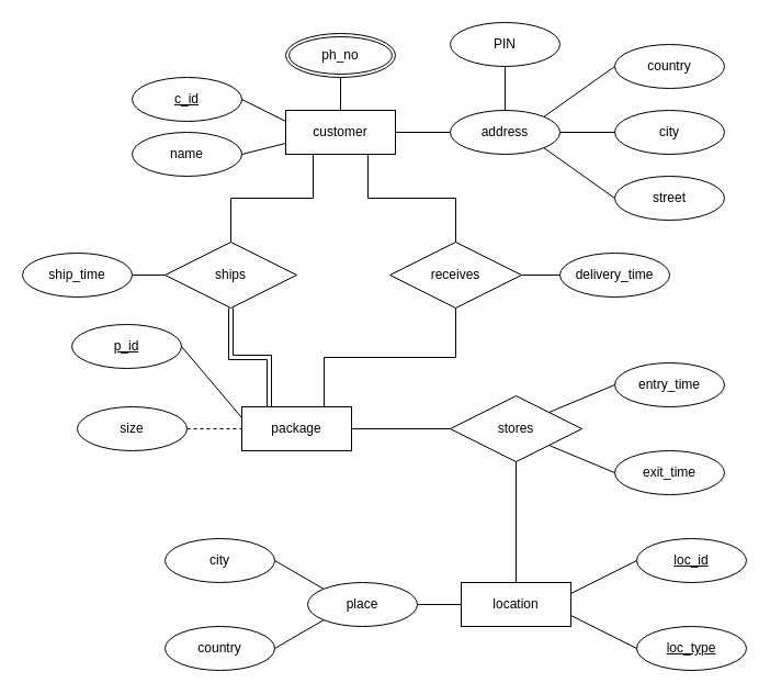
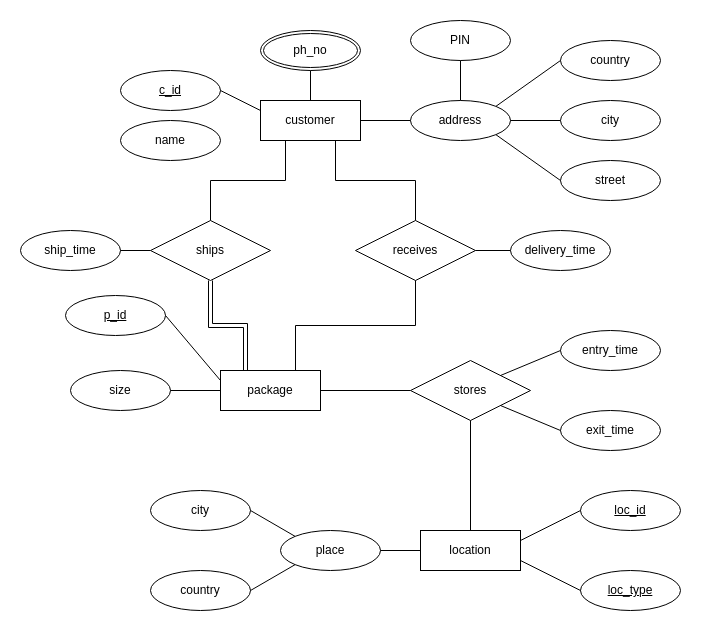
  <mxCell id="0" />
  <mxCell id="1" parent="0" />
  <mxCell id="2" value="customer" style="whiteSpace=wrap;html=1;align=center;" parent="1" vertex="1"><mxGeometry x="260" y="100" width="100" height="40" as="geometry" /></mxCell>
  <mxCell id="3" value="name" style="ellipse;whiteSpace=wrap;html=1;align=center;" parent="1" vertex="1"><mxGeometry x="120" y="120" width="100" height="40" as="geometry" /></mxCell>
  <mxCell id="4" value="c_id" style="ellipse;whiteSpace=wrap;html=1;align=center;fontStyle=4;" parent="1" vertex="1"><mxGeometry x="120" y="70" width="100" height="40" as="geometry" /></mxCell>
  <mxCell id="5" value="" style="endArrow=none;html=1;rounded=0;entryX=1;entryY=0.5;entryDx=0;entryDy=0;exitX=0;exitY=0.25;exitDx=0;exitDy=0;" parent="1" source="2" target="4" edge="1"><mxGeometry relative="1" as="geometry"><mxPoint x="380" y="180" as="sourcePoint" /><mxPoint x="540" y="180" as="targetPoint" /></mxGeometry></mxCell>
- <mxCell id="6" value="" style="endArrow=none;html=1;rounded=0;exitX=1;exitY=0.5;exitDx=0;exitDy=0;entryX=0;entryY=0.75;entryDx=0;entryDy=0;" parent="1" source="3" target="2" edge="1"><mxGeometry relative="1" as="geometry"><mxPoint x="380" y="180" as="sourcePoint" /><mxPoint x="540" y="180" as="targetPoint" /></mxGeometry></mxCell>
  <mxCell id="7" value="ships" style="shape=rhombus;perimeter=rhombusPerimeter;whiteSpace=wrap;html=1;align=center;" parent="1" vertex="1"><mxGeometry x="150" y="220" width="120" height="60" as="geometry" /></mxCell>
  <mxCell id="8" value="address" style="ellipse;whiteSpace=wrap;html=1;align=center;" parent="1" vertex="1"><mxGeometry x="410" y="100" width="100" height="40" as="geometry" /></mxCell>
  <mxCell id="9" value="street" style="ellipse;whiteSpace=wrap;html=1;align=center;" parent="1" vertex="1"><mxGeometry x="560" y="160" width="100" height="40" as="geometry" /></mxCell>
  <mxCell id="10" value="city" style="ellipse;whiteSpace=wrap;html=1;align=center;" parent="1" vertex="1"><mxGeometry x="560" y="100" width="100" height="40" as="geometry" /></mxCell>
  <mxCell id="11" value="PIN" style="ellipse;whiteSpace=wrap;html=1;align=center;" parent="1" vertex="1"><mxGeometry x="410" y="20" width="100" height="40" as="geometry" /></mxCell>
  <mxCell id="12" value="" style="endArrow=none;html=1;rounded=0;exitX=1;exitY=1;exitDx=0;exitDy=0;entryX=0;entryY=0.5;entryDx=0;entryDy=0;" parent="1" source="8" target="9" edge="1"><mxGeometry relative="1" as="geometry"><mxPoint x="350" y="5" as="sourcePoint" /><mxPoint x="510" y="5" as="targetPoint" /></mxGeometry></mxCell>
  <mxCell id="13" value="" style="endArrow=none;html=1;rounded=0;exitX=1;exitY=0.5;exitDx=0;exitDy=0;entryX=0;entryY=0.5;entryDx=0;entryDy=0;" parent="1" source="8" target="10" edge="1"><mxGeometry relative="1" as="geometry"><mxPoint x="494.854" y="139.226" as="sourcePoint" /><mxPoint x="445.146" y="180.774" as="targetPoint" /></mxGeometry></mxCell>
  <mxCell id="14" value="" style="endArrow=none;html=1;rounded=0;exitX=0.5;exitY=0;exitDx=0;exitDy=0;entryX=0.5;entryY=1;entryDx=0;entryDy=0;" parent="1" source="8" target="11" edge="1"><mxGeometry relative="1" as="geometry"><mxPoint x="504.854" y="149.226" as="sourcePoint" /><mxPoint x="455.146" y="190.774" as="targetPoint" /></mxGeometry></mxCell>
  <mxCell id="15" value="" style="endArrow=none;html=1;rounded=0;exitX=1;exitY=0.5;exitDx=0;exitDy=0;entryX=0;entryY=0.5;entryDx=0;entryDy=0;" parent="1" source="2" target="8" edge="1"><mxGeometry relative="1" as="geometry"><mxPoint x="330" y="240" as="sourcePoint" /><mxPoint x="400" y="120" as="targetPoint" /></mxGeometry></mxCell>
  <mxCell id="16" value="ph_no" style="ellipse;shape=doubleEllipse;margin=3;whiteSpace=wrap;html=1;align=center;" parent="1" vertex="1"><mxGeometry x="260" y="30" width="100" height="40" as="geometry" /></mxCell>
  <mxCell id="17" value="" style="endArrow=none;html=1;rounded=0;exitX=0.5;exitY=1;exitDx=0;exitDy=0;entryX=0.5;entryY=0;entryDx=0;entryDy=0;" parent="1" source="16" target="2" edge="1"><mxGeometry relative="1" as="geometry"><mxPoint x="-10" y="0" as="sourcePoint" /><mxPoint x="230" y="-10" as="targetPoint" /></mxGeometry></mxCell>
  <mxCell id="18" value="country" style="ellipse;whiteSpace=wrap;html=1;align=center;" parent="1" vertex="1"><mxGeometry x="560" y="40" width="100" height="40" as="geometry" /></mxCell>
  <mxCell id="19" value="" style="endArrow=none;html=1;rounded=0;entryX=0;entryY=0.5;entryDx=0;entryDy=0;exitX=1;exitY=0;exitDx=0;exitDy=0;" parent="1" source="8" target="18" edge="1"><mxGeometry relative="1" as="geometry"><mxPoint x="360" y="120" as="sourcePoint" /><mxPoint x="520" y="120" as="targetPoint" /></mxGeometry></mxCell>
  <mxCell id="20" value="" style="endArrow=none;html=1;rounded=0;exitX=0.5;exitY=0;exitDx=0;exitDy=0;entryX=0.25;entryY=1;entryDx=0;entryDy=0;edgeStyle=elbowEdgeStyle;elbow=vertical;" parent="1" source="7" target="2" edge="1"><mxGeometry relative="1" as="geometry"><mxPoint x="280" y="230" as="sourcePoint" /><mxPoint x="440" y="230" as="targetPoint" /></mxGeometry></mxCell>
  <mxCell id="21" value="receives" style="shape=rhombus;perimeter=rhombusPerimeter;whiteSpace=wrap;html=1;align=center;" parent="1" vertex="1"><mxGeometry x="355" y="220" width="120" height="60" as="geometry" /></mxCell>
  <mxCell id="22" value="" style="endArrow=none;html=1;rounded=0;elbow=vertical;exitX=0.75;exitY=1;exitDx=0;exitDy=0;entryX=0.5;entryY=0;entryDx=0;entryDy=0;edgeStyle=elbowEdgeStyle;" parent="1" source="2" target="21" edge="1"><mxGeometry relative="1" as="geometry"><mxPoint x="310" y="240" as="sourcePoint" /><mxPoint x="470" y="240" as="targetPoint" /></mxGeometry></mxCell>
  <mxCell id="23" value="package" style="whiteSpace=wrap;html=1;align=center;" parent="1" vertex="1"><mxGeometry x="220" y="370" width="100" height="40" as="geometry" /></mxCell>
  <mxCell id="24" value="" style="endArrow=none;html=1;rounded=0;elbow=vertical;entryX=0.75;entryY=0;entryDx=0;entryDy=0;exitX=0.5;exitY=1;exitDx=0;exitDy=0;edgeStyle=elbowEdgeStyle;" parent="1" source="21" target="23" edge="1"><mxGeometry relative="1" as="geometry"><mxPoint x="410" y="280" as="sourcePoint" /><mxPoint x="490" y="280" as="targetPoint" /></mxGeometry></mxCell>
  <mxCell id="25" value="ship_time" style="ellipse;whiteSpace=wrap;html=1;align=center;" parent="1" vertex="1"><mxGeometry x="20" y="230" width="100" height="40" as="geometry" /></mxCell>
  <mxCell id="26" value="delivery_time" style="ellipse;whiteSpace=wrap;html=1;align=center;" parent="1" vertex="1"><mxGeometry x="510" y="230" width="100" height="40" as="geometry" /></mxCell>
  <mxCell id="27" value="" style="endArrow=none;html=1;rounded=0;elbow=vertical;exitX=1;exitY=0.5;exitDx=0;exitDy=0;entryX=0;entryY=0.5;entryDx=0;entryDy=0;" parent="1" source="25" target="7" edge="1"><mxGeometry relative="1" as="geometry"><mxPoint x="260" y="280" as="sourcePoint" /><mxPoint x="420" y="280" as="targetPoint" /></mxGeometry></mxCell>
  <mxCell id="28" value="" style="endArrow=none;html=1;rounded=0;elbow=vertical;entryX=1;entryY=0.5;entryDx=0;entryDy=0;exitX=0;exitY=0.5;exitDx=0;exitDy=0;" parent="1" source="26" target="21" edge="1"><mxGeometry relative="1" as="geometry"><mxPoint x="260" y="280" as="sourcePoint" /><mxPoint x="420" y="280" as="targetPoint" /></mxGeometry></mxCell>
  <mxCell id="29" value="size" style="ellipse;whiteSpace=wrap;html=1;align=center;" parent="1" vertex="1"><mxGeometry x="70" y="370" width="100" height="40" as="geometry" /></mxCell>
  <mxCell id="30" value="p_id" style="ellipse;whiteSpace=wrap;html=1;align=center;fontStyle=4;" parent="1" vertex="1"><mxGeometry x="65" y="295" width="100" height="40" as="geometry" /></mxCell>
  <mxCell id="31" value="" style="endArrow=none;html=1;rounded=0;entryX=1;entryY=0.5;entryDx=0;entryDy=0;exitX=0;exitY=0.25;exitDx=0;exitDy=0;" parent="1" source="23" target="30" edge="1"><mxGeometry relative="1" as="geometry"><mxPoint x="170" y="335" as="sourcePoint" /><mxPoint x="460" y="450" as="targetPoint" /></mxGeometry></mxCell>
- <mxCell id="32" value="" style="endArrow=none;html=1;rounded=0;exitX=1;exitY=0.5;exitDx=0;exitDy=0;entryX=0;entryY=0.5;entryDx=0;entryDy=0;dashed=1;" parent="1" source="29" target="23" edge="1"><mxGeometry relative="1" as="geometry"><mxPoint x="300" y="450" as="sourcePoint" /><mxPoint x="180" y="435" as="targetPoint" /></mxGeometry></mxCell>
+ <mxCell id="32" value="" style="endArrow=none;html=1;rounded=0;exitX=1;exitY=0.5;exitDx=0;exitDy=0;entryX=0;entryY=0.5;entryDx=0;entryDy=0;" parent="1" source="29" target="23" edge="1"><mxGeometry relative="1" as="geometry"><mxPoint x="300" y="450" as="sourcePoint" /><mxPoint x="180" y="435" as="targetPoint" /></mxGeometry></mxCell>
  <mxCell id="33" value="stores" style="shape=rhombus;perimeter=rhombusPerimeter;whiteSpace=wrap;html=1;align=center;" parent="1" vertex="1"><mxGeometry x="410" y="360" width="120" height="60" as="geometry" /></mxCell>
  <mxCell id="34" value="" style="endArrow=none;html=1;rounded=0;elbow=vertical;exitX=1;exitY=0.5;exitDx=0;exitDy=0;entryX=0;entryY=0.5;entryDx=0;entryDy=0;" parent="1" source="23" target="33" edge="1"><mxGeometry relative="1" as="geometry"><mxPoint x="360" y="330" as="sourcePoint" /><mxPoint x="520" y="330" as="targetPoint" /></mxGeometry></mxCell>
  <mxCell id="35" value="entry_time" style="ellipse;whiteSpace=wrap;html=1;align=center;" parent="1" vertex="1"><mxGeometry x="560" y="330" width="100" height="40" as="geometry" /></mxCell>
  <mxCell id="36" value="exit_time" style="ellipse;whiteSpace=wrap;html=1;align=center;" parent="1" vertex="1"><mxGeometry x="560" y="410" width="100" height="40" as="geometry" /></mxCell>
  <mxCell id="37" value="" style="endArrow=none;html=1;rounded=0;elbow=vertical;exitX=1;exitY=0;exitDx=0;exitDy=0;entryX=0;entryY=0.5;entryDx=0;entryDy=0;" parent="1" source="33" target="35" edge="1"><mxGeometry relative="1" as="geometry"><mxPoint x="360" y="450" as="sourcePoint" /><mxPoint x="520" y="450" as="targetPoint" /></mxGeometry></mxCell>
  <mxCell id="38" value="" style="endArrow=none;html=1;rounded=0;elbow=vertical;exitX=1;exitY=1;exitDx=0;exitDy=0;entryX=0;entryY=0.5;entryDx=0;entryDy=0;" parent="1" source="33" target="36" edge="1"><mxGeometry relative="1" as="geometry"><mxPoint x="360" y="450" as="sourcePoint" /><mxPoint x="520" y="450" as="targetPoint" /></mxGeometry></mxCell>
  <mxCell id="39" value="location" style="whiteSpace=wrap;html=1;align=center;" parent="1" vertex="1"><mxGeometry x="420" y="530" width="100" height="40" as="geometry" /></mxCell>
  <mxCell id="40" value="" style="endArrow=none;html=1;rounded=0;elbow=vertical;exitX=0.5;exitY=1;exitDx=0;exitDy=0;entryX=0.5;entryY=0;entryDx=0;entryDy=0;" parent="1" source="33" target="39" edge="1"><mxGeometry relative="1" as="geometry"><mxPoint x="290" y="500" as="sourcePoint" /><mxPoint x="450" y="500" as="targetPoint" /></mxGeometry></mxCell>
  <mxCell id="41" value="city" style="ellipse;whiteSpace=wrap;html=1;align=center;" parent="1" vertex="1"><mxGeometry x="150" y="490" width="100" height="40" as="geometry" /></mxCell>
  <mxCell id="42" value="place" style="ellipse;whiteSpace=wrap;html=1;align=center;" parent="1" vertex="1"><mxGeometry x="280" y="530" width="100" height="40" as="geometry" /></mxCell>
  <mxCell id="43" value="" style="endArrow=none;html=1;rounded=0;exitX=1;exitY=0.5;exitDx=0;exitDy=0;entryX=0;entryY=0;entryDx=0;entryDy=0;" parent="1" source="41" target="42" edge="1"><mxGeometry relative="1" as="geometry"><mxPoint x="214.854" y="529.226" as="sourcePoint" /><mxPoint x="165.146" y="570.774" as="targetPoint" /></mxGeometry></mxCell>
  <mxCell id="44" value="country" style="ellipse;whiteSpace=wrap;html=1;align=center;" parent="1" vertex="1"><mxGeometry x="150" y="570" width="100" height="40" as="geometry" /></mxCell>
  <mxCell id="45" value="" style="endArrow=none;html=1;rounded=0;elbow=vertical;exitX=0;exitY=1;exitDx=0;exitDy=0;entryX=1;entryY=0.5;entryDx=0;entryDy=0;" parent="1" source="42" target="44" edge="1"><mxGeometry relative="1" as="geometry"><mxPoint x="350" y="460" as="sourcePoint" /><mxPoint x="510" y="460" as="targetPoint" /></mxGeometry></mxCell>
  <mxCell id="46" value="" style="endArrow=none;html=1;rounded=0;elbow=vertical;exitX=1;exitY=0.5;exitDx=0;exitDy=0;entryX=0;entryY=0.5;entryDx=0;entryDy=0;" parent="1" source="42" target="39" edge="1"><mxGeometry relative="1" as="geometry"><mxPoint x="360" y="470" as="sourcePoint" /><mxPoint x="520" y="470" as="targetPoint" /></mxGeometry></mxCell>
  <mxCell id="47" value="loc_id" style="ellipse;whiteSpace=wrap;html=1;align=center;fontStyle=4;" parent="1" vertex="1"><mxGeometry x="580" y="490" width="100" height="40" as="geometry" /></mxCell>
  <mxCell id="48" value="loc_type" style="ellipse;whiteSpace=wrap;html=1;align=center;fontStyle=4;" parent="1" vertex="1"><mxGeometry x="580" y="570" width="100" height="40" as="geometry" /></mxCell>
  <mxCell id="49" value="" style="endArrow=none;html=1;rounded=0;elbow=vertical;exitX=1;exitY=0.25;exitDx=0;exitDy=0;entryX=0;entryY=0.5;entryDx=0;entryDy=0;" parent="1" source="39" target="47" edge="1"><mxGeometry relative="1" as="geometry"><mxPoint x="400" y="470" as="sourcePoint" /><mxPoint x="560" y="470" as="targetPoint" /></mxGeometry></mxCell>
  <mxCell id="50" value="" style="endArrow=none;html=1;rounded=0;elbow=vertical;exitX=1;exitY=0.75;exitDx=0;exitDy=0;entryX=0;entryY=0.5;entryDx=0;entryDy=0;" parent="1" source="39" target="48" edge="1"><mxGeometry relative="1" as="geometry"><mxPoint x="400" y="470" as="sourcePoint" /><mxPoint x="560" y="470" as="targetPoint" /></mxGeometry></mxCell>
  <mxCell id="51" value="" style="shape=link;html=1;rounded=0;exitX=0.5;exitY=1;exitDx=0;exitDy=0;entryX=0.25;entryY=0;entryDx=0;entryDy=0;edgeStyle=elbowEdgeStyle;elbow=vertical;" edge="1" parent="1" source="7" target="23"><mxGeometry relative="1" as="geometry"><mxPoint x="140" y="290" as="sourcePoint" /><mxPoint x="300" y="290" as="targetPoint" /></mxGeometry></mxCell>
